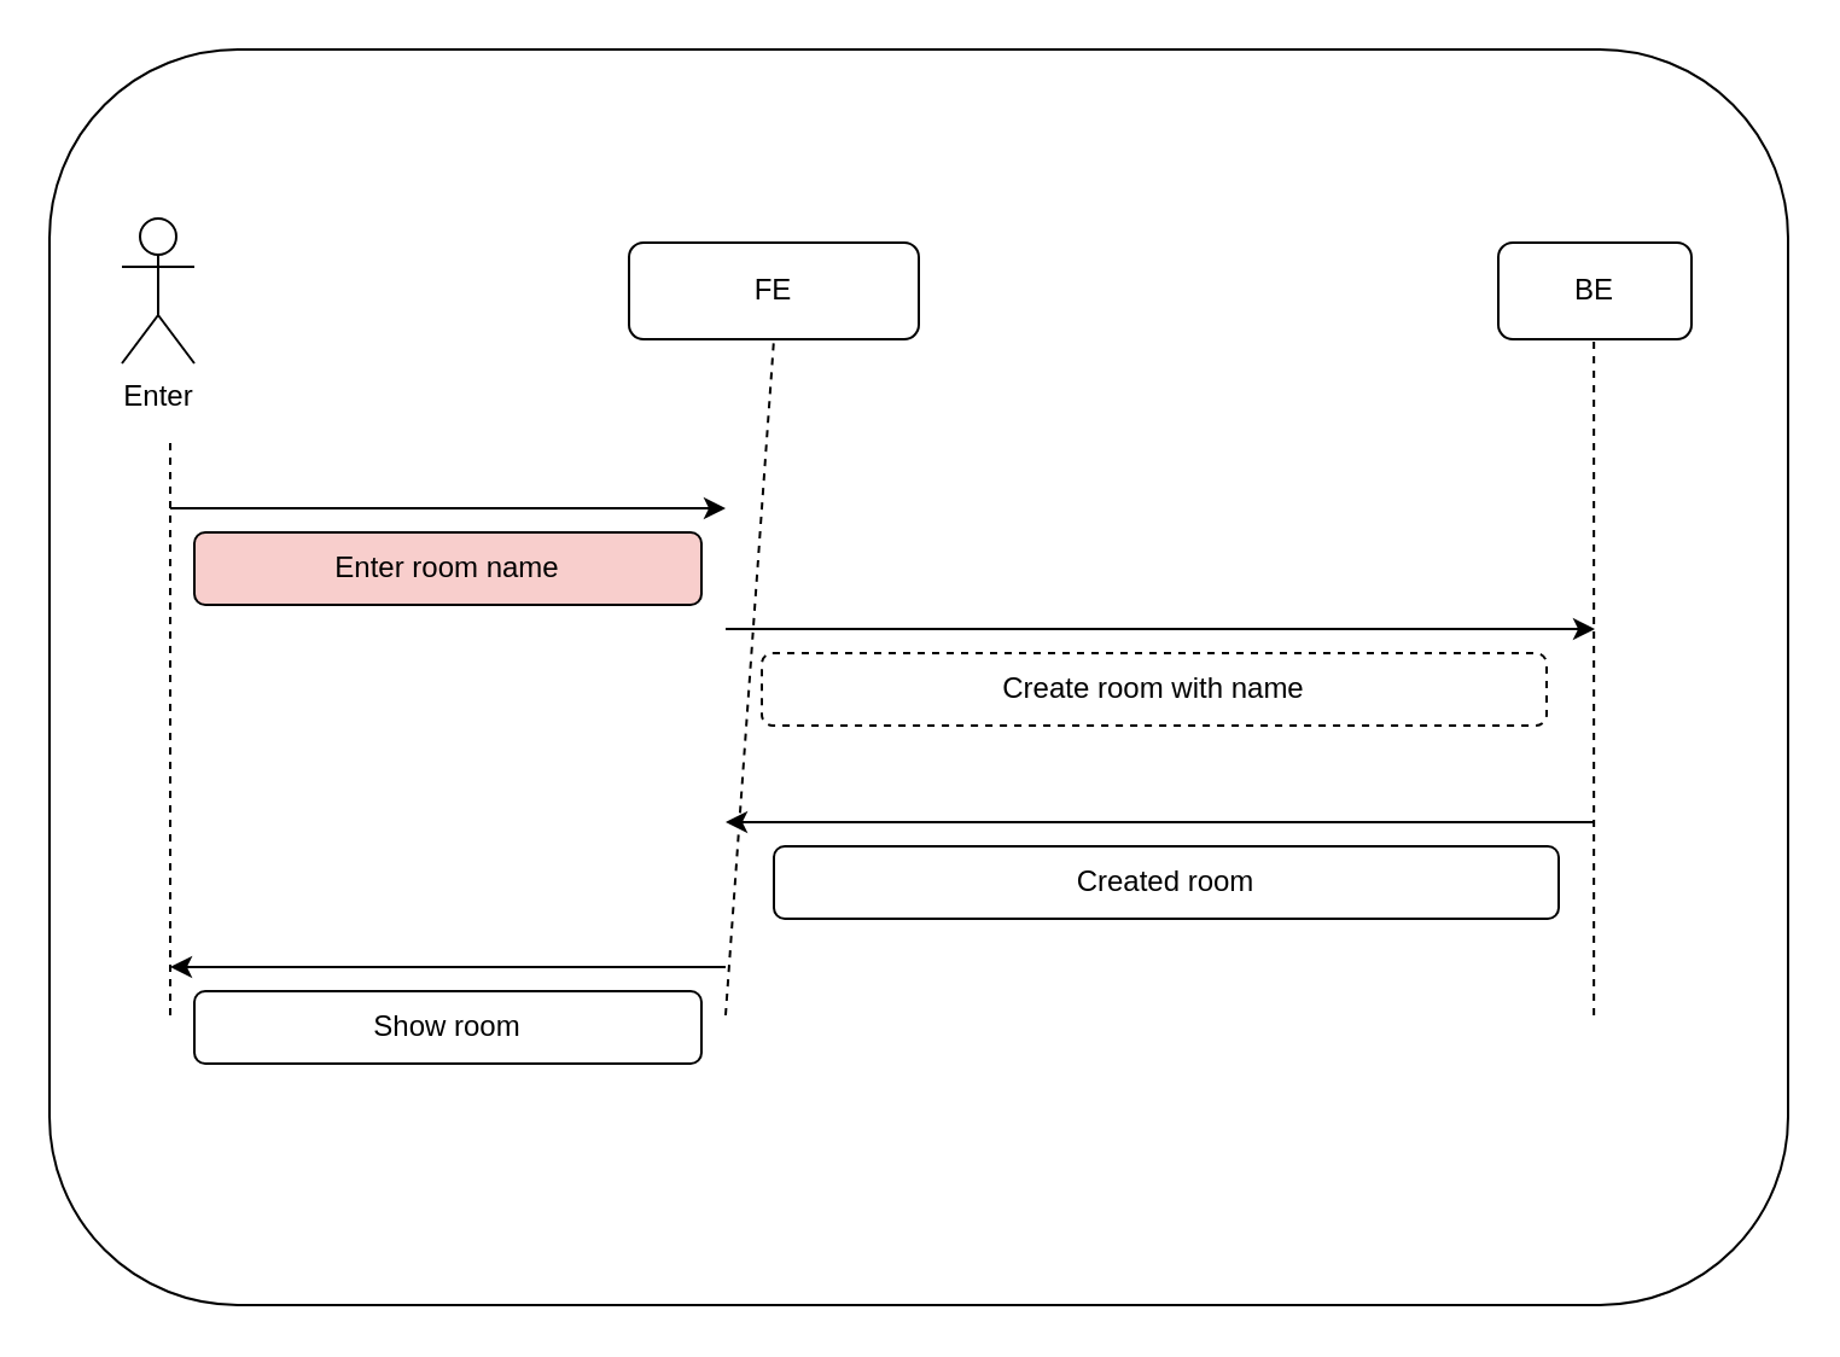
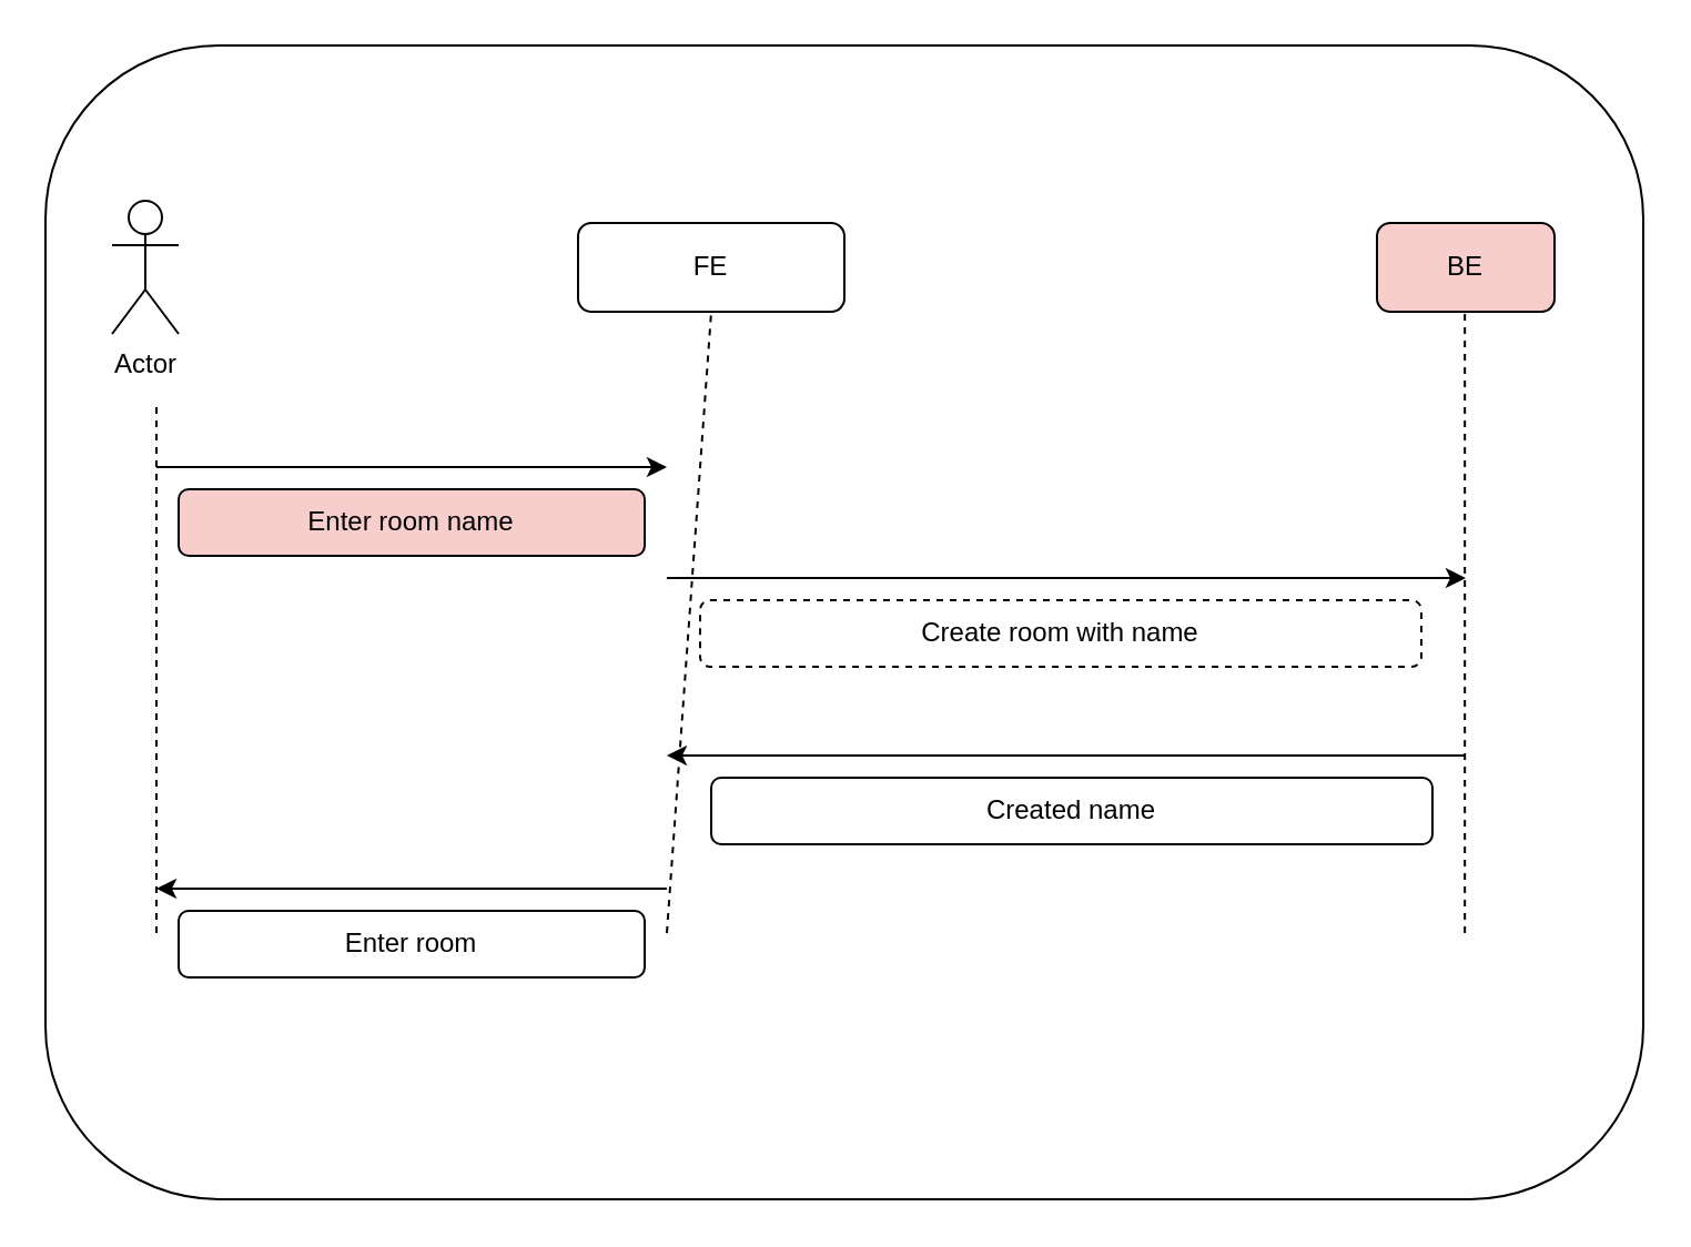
  <mxCell id="0" />
  <mxCell id="1" parent="0" />
  <mxCell id="2" value="" style="rounded=1;whiteSpace=wrap;html=1;" vertex="1" parent="1"><mxGeometry x="20" y="20" width="720" height="520" as="geometry" /></mxCell>
- <mxCell id="3" value="BE" style="rounded=1;whiteSpace=wrap;html=1;" vertex="1" parent="1"><mxGeometry x="620" y="100" width="80" height="40" as="geometry" /></mxCell>
+ <mxCell id="3" value="BE" style="rounded=1;whiteSpace=wrap;html=1;fillColor=#f8cecc;" vertex="1" parent="1"><mxGeometry x="620" y="100" width="80" height="40" as="geometry" /></mxCell>
  <mxCell id="4" value="FE" style="rounded=1;whiteSpace=wrap;html=1;" vertex="1" parent="1"><mxGeometry x="260" y="100" width="120" height="40" as="geometry" /></mxCell>
- <mxCell id="5" value="Enter" style="shape=umlActor;verticalLabelPosition=bottom;verticalAlign=top;html=1;outlineConnect=0;" vertex="1" parent="1"><mxGeometry x="50" y="90" width="30" height="60" as="geometry" /></mxCell>
+ <mxCell id="5" value="Actor" style="shape=umlActor;verticalLabelPosition=bottom;verticalAlign=top;html=1;outlineConnect=0;" vertex="1" parent="1"><mxGeometry x="50" y="90" width="30" height="60" as="geometry" /></mxCell>
  <mxCell id="6" value="" style="endArrow=none;dashed=1;html=1;rounded=0;entryX=0.5;entryY=1;entryDx=0;entryDy=0;" edge="1" parent="1" target="4"><mxGeometry width="50" height="50" relative="1" as="geometry"><mxPoint x="300" y="420" as="sourcePoint" /><mxPoint x="530" y="70" as="targetPoint" /></mxGeometry></mxCell>
  <mxCell id="7" value="" style="endArrow=none;dashed=1;html=1;rounded=0;entryX=0.5;entryY=1;entryDx=0;entryDy=0;" edge="1" parent="1"><mxGeometry width="50" height="50" relative="1" as="geometry"><mxPoint x="659.58" y="420" as="sourcePoint" /><mxPoint x="659.58" y="140" as="targetPoint" /></mxGeometry></mxCell>
  <mxCell id="8" value="" style="endArrow=none;dashed=1;html=1;rounded=0;" edge="1" parent="1"><mxGeometry width="50" height="50" relative="1" as="geometry"><mxPoint x="70" y="420" as="sourcePoint" /><mxPoint x="70" y="180" as="targetPoint" /></mxGeometry></mxCell>
  <mxCell id="9" value="" style="endArrow=classic;html=1;rounded=0;" edge="1" parent="1"><mxGeometry width="50" height="50" relative="1" as="geometry"><mxPoint x="70" y="210" as="sourcePoint" /><mxPoint x="300" y="210" as="targetPoint" /></mxGeometry></mxCell>
  <mxCell id="10" value="Enter room name" style="rounded=1;whiteSpace=wrap;html=1;fillColor=#f8cecc;" vertex="1" parent="1"><mxGeometry x="80" y="220" width="210" height="30" as="geometry" /></mxCell>
  <mxCell id="11" value="" style="endArrow=classic;html=1;rounded=0;" edge="1" parent="1"><mxGeometry width="50" height="50" relative="1" as="geometry"><mxPoint x="300" y="260" as="sourcePoint" /><mxPoint x="660" y="260" as="targetPoint" /></mxGeometry></mxCell>
  <mxCell id="12" value="Create room with name" style="rounded=1;whiteSpace=wrap;html=1;dashed=1;" vertex="1" parent="1"><mxGeometry x="315" y="270" width="325" height="30" as="geometry" /></mxCell>
  <mxCell id="13" value="" style="endArrow=classic;html=1;rounded=0;" edge="1" parent="1"><mxGeometry width="50" height="50" relative="1" as="geometry"><mxPoint x="660" y="340" as="sourcePoint" /><mxPoint x="300" y="340" as="targetPoint" /></mxGeometry></mxCell>
- <mxCell id="14" value="Created room" style="rounded=1;whiteSpace=wrap;html=1;" vertex="1" parent="1"><mxGeometry x="320" y="350" width="325" height="30" as="geometry" /></mxCell>
+ <mxCell id="14" value="Created name" style="rounded=1;whiteSpace=wrap;html=1;" vertex="1" parent="1"><mxGeometry x="320" y="350" width="325" height="30" as="geometry" /></mxCell>
  <mxCell id="15" value="" style="endArrow=classic;html=1;rounded=0;" edge="1" parent="1"><mxGeometry width="50" height="50" relative="1" as="geometry"><mxPoint x="300" y="400" as="sourcePoint" /><mxPoint x="70" y="400" as="targetPoint" /></mxGeometry></mxCell>
- <mxCell id="16" value="Show room" style="rounded=1;whiteSpace=wrap;html=1;" vertex="1" parent="1"><mxGeometry x="80" y="410" width="210" height="30" as="geometry" /></mxCell>
+ <mxCell id="16" value="Enter room" style="rounded=1;whiteSpace=wrap;html=1;" vertex="1" parent="1"><mxGeometry x="80" y="410" width="210" height="30" as="geometry" /></mxCell>
